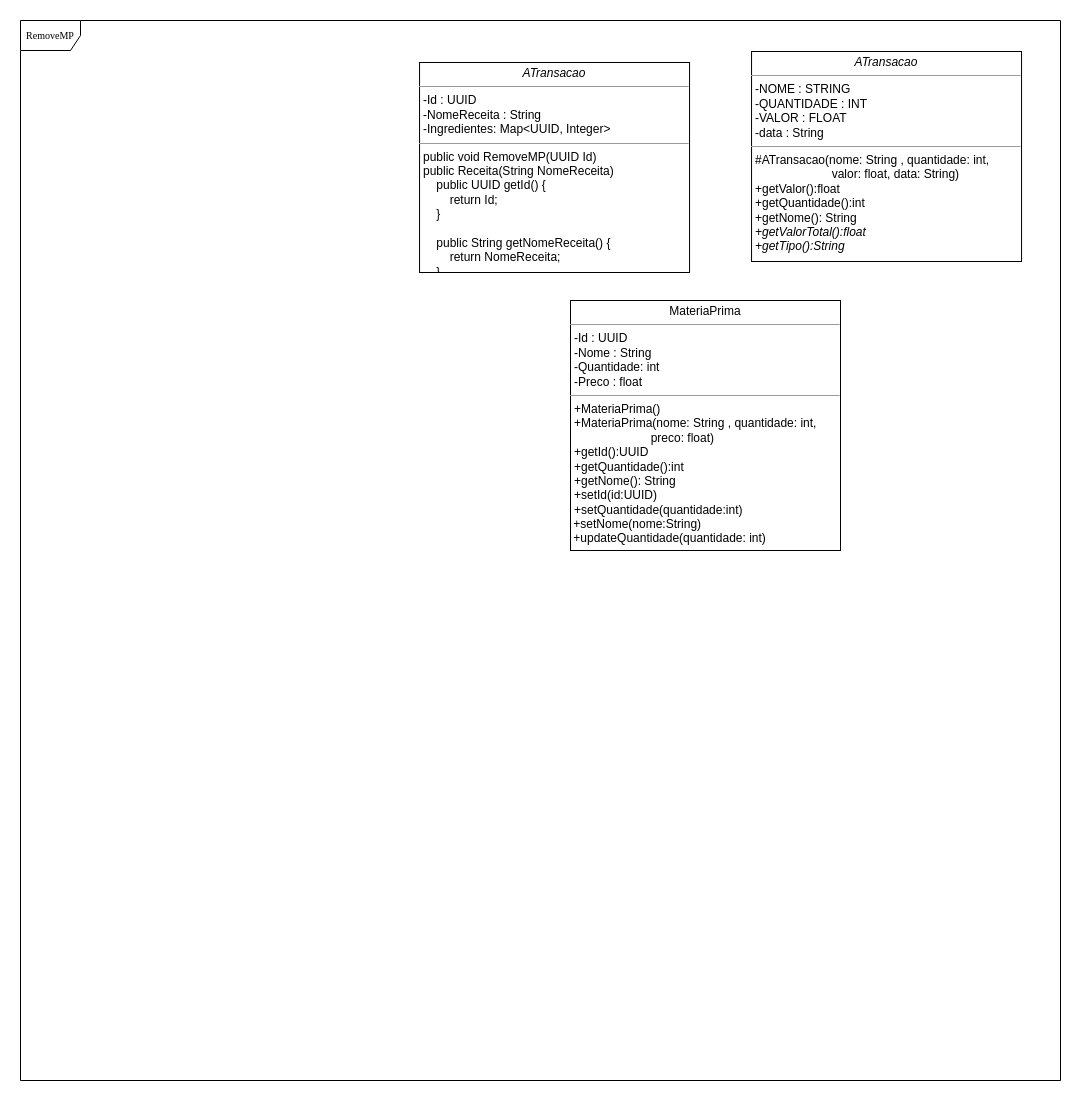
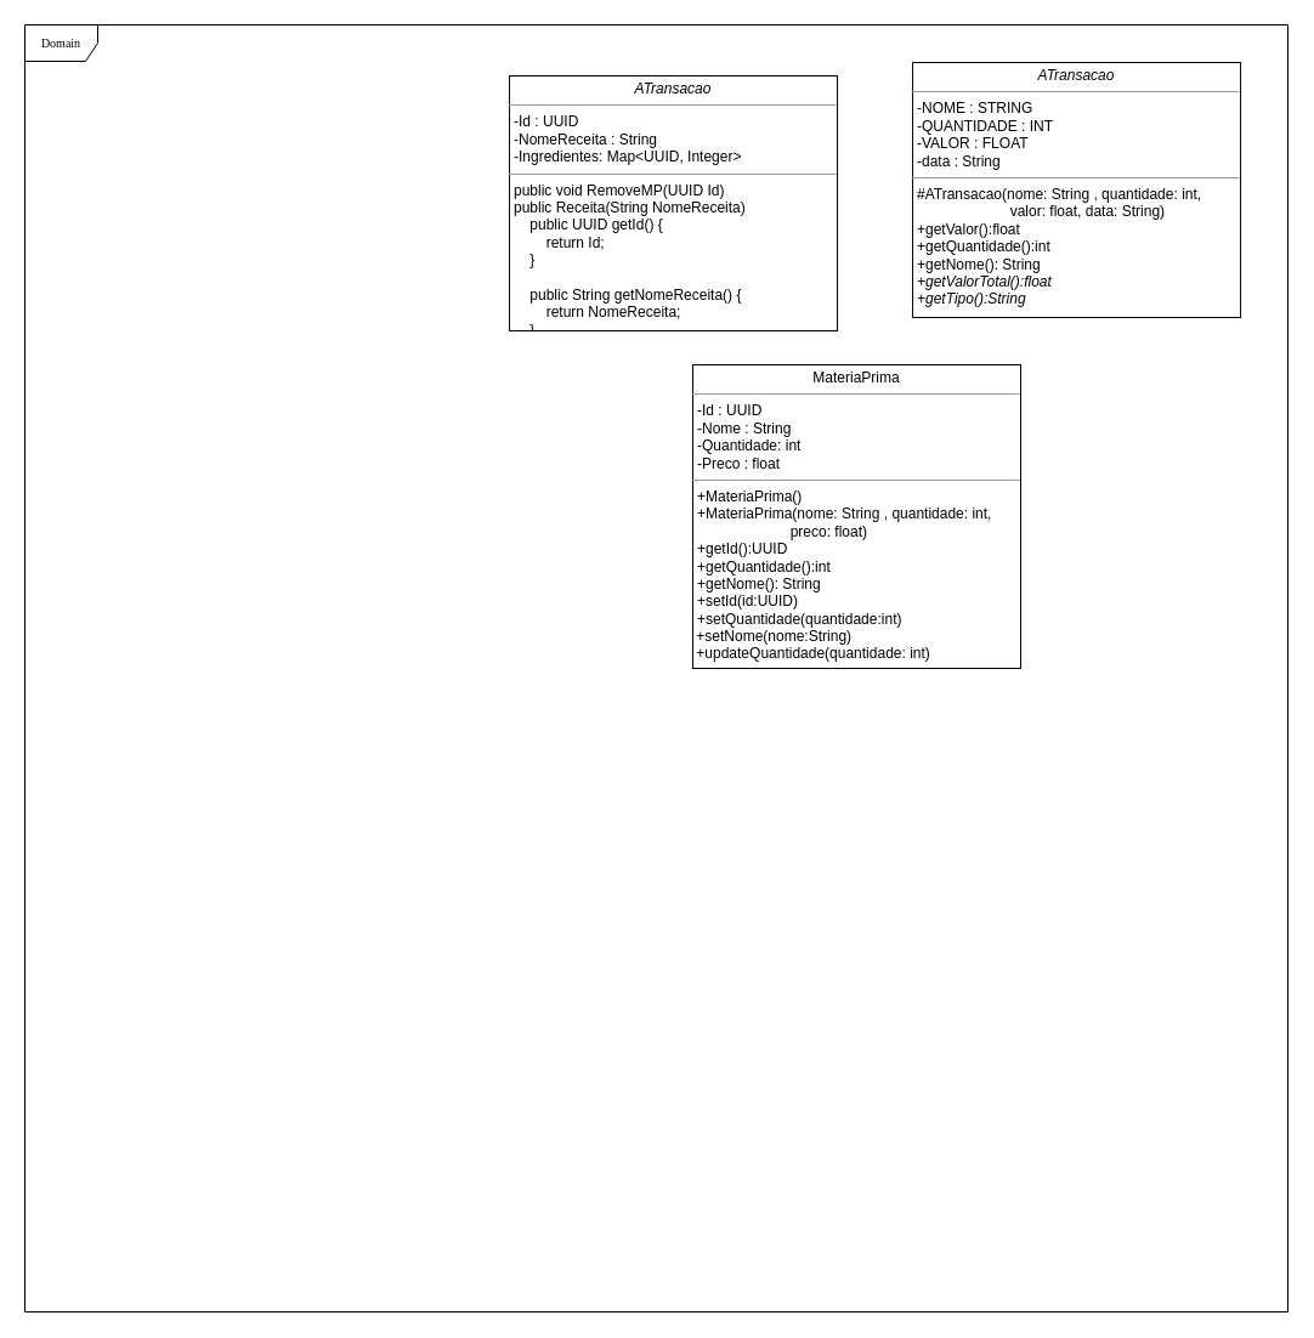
  <mxCell id="0" />
  <mxCell id="1" parent="0" />
- <mxCell id="2" value="RemoveMP" style="shape=umlFrame;whiteSpace=wrap;html=1;rounded=0;shadow=0;comic=0;labelBackgroundColor=none;strokeColor=#000000;strokeWidth=1;fillColor=#ffffff;fontFamily=Verdana;fontSize=10;fontColor=#000000;align=center;" parent="1" vertex="1"><mxGeometry x="20" y="20" width="1040" height="1060" as="geometry" /></mxCell>
+ <mxCell id="2" value="Domain" style="shape=umlFrame;whiteSpace=wrap;html=1;rounded=0;shadow=0;comic=0;labelBackgroundColor=none;strokeColor=#000000;strokeWidth=1;fillColor=#ffffff;fontFamily=Verdana;fontSize=10;fontColor=#000000;align=center;" parent="1" vertex="1"><mxGeometry x="20" y="20" width="1040" height="1060" as="geometry" /></mxCell>
  <mxCell id="3" style="edgeStyle=orthogonalEdgeStyle;rounded=0;html=1;dashed=1;labelBackgroundColor=none;startFill=0;endArrow=open;endFill=0;endSize=10;fontFamily=Verdana;fontSize=10;" parent="1" edge="1"><mxGeometry relative="1" as="geometry"><mxPoint x="710" y="929" as="sourcePoint" /></mxGeometry></mxCell>
  <mxCell id="4" value="&lt;p style=&quot;margin: 0px ; margin-top: 4px ; text-align: center&quot;&gt;&lt;i&gt;ATransacao&lt;/i&gt;&lt;/p&gt;&lt;hr size=&quot;1&quot;&gt;&lt;p style=&quot;margin: 0px ; margin-left: 4px&quot;&gt;-NOME : STRING&lt;br&gt;-QUANTIDADE : INT&lt;br&gt;&lt;/p&gt;&lt;p style=&quot;margin: 0px ; margin-left: 4px&quot;&gt;-VALOR : FLOAT&lt;br&gt;&lt;/p&gt;&lt;p style=&quot;margin: 0px ; margin-left: 4px&quot;&gt;-data : String&lt;/p&gt;&lt;hr size=&quot;1&quot;&gt;&lt;p style=&quot;margin: 0px ; margin-left: 4px&quot;&gt;#ATransacao(nome: String , quantidade: int,&amp;nbsp;&lt;/p&gt;&lt;p style=&quot;margin: 0px ; margin-left: 4px&quot;&gt;&amp;nbsp; &amp;nbsp; &amp;nbsp; &amp;nbsp; &amp;nbsp; &amp;nbsp; &amp;nbsp; &amp;nbsp; &amp;nbsp; &amp;nbsp; &amp;nbsp; &amp;nbsp;valor: float, data: String)&lt;br&gt;&lt;/p&gt;&lt;p style=&quot;margin: 0px ; margin-left: 4px&quot;&gt;+getValor():float&lt;/p&gt;&lt;p style=&quot;margin: 0px ; margin-left: 4px&quot;&gt;+getQuantidade():int&lt;/p&gt;&lt;p style=&quot;margin: 0px ; margin-left: 4px&quot;&gt;+getNome(): String&lt;/p&gt;&lt;p style=&quot;margin: 0px ; margin-left: 4px&quot;&gt;&lt;i&gt;+getValorTotal():float&lt;/i&gt;&lt;/p&gt;&lt;p style=&quot;margin: 0px ; margin-left: 4px&quot;&gt;&lt;i&gt;+getTipo():String&lt;/i&gt;&lt;/p&gt;" style="verticalAlign=top;align=left;overflow=fill;fontSize=12;fontFamily=Helvetica;html=1;rounded=0;shadow=0;comic=0;labelBackgroundColor=none;strokeColor=#000000;strokeWidth=1;fillColor=#ffffff;" parent="1" vertex="1"><mxGeometry x="751.052" y="51" width="270" height="210" as="geometry" /></mxCell>
  <mxCell id="5" value="&lt;p style=&quot;margin: 0px ; margin-top: 4px ; text-align: center&quot;&gt;MateriaPrima&lt;/p&gt;&lt;hr size=&quot;1&quot;&gt;&lt;p style=&quot;margin: 0px ; margin-left: 4px&quot;&gt;-Id : UUID&lt;/p&gt;&lt;p style=&quot;margin: 0px ; margin-left: 4px&quot;&gt;-Nome : String&lt;/p&gt;&lt;p style=&quot;margin: 0px ; margin-left: 4px&quot;&gt;-Quantidade: int&lt;/p&gt;&lt;p style=&quot;margin: 0px ; margin-left: 4px&quot;&gt;-Preco : float&lt;br&gt;&lt;/p&gt;&lt;hr size=&quot;1&quot;&gt;&lt;p style=&quot;margin: 0px ; margin-left: 4px&quot;&gt;+MateriaPrima()&lt;/p&gt;&lt;p style=&quot;margin: 0px ; margin-left: 4px&quot;&gt;+MateriaPrima(nome: String , quantidade: int,&amp;nbsp;&lt;/p&gt;&lt;p style=&quot;margin: 0px ; margin-left: 4px&quot;&gt;&amp;nbsp; &amp;nbsp; &amp;nbsp; &amp;nbsp; &amp;nbsp; &amp;nbsp; &amp;nbsp; &amp;nbsp; &amp;nbsp; &amp;nbsp; &amp;nbsp; &amp;nbsp;preco: float)&lt;br&gt;&lt;/p&gt;&lt;p style=&quot;margin: 0px ; margin-left: 4px&quot;&gt;+getId():UUID&lt;/p&gt;&lt;p style=&quot;margin: 0px ; margin-left: 4px&quot;&gt;+getQuantidade():int&lt;/p&gt;&lt;p style=&quot;margin: 0px ; margin-left: 4px&quot;&gt;+getNome(): String&lt;/p&gt;&lt;p style=&quot;margin: 0px ; margin-left: 4px&quot;&gt;+setId(id:UUID)&lt;/p&gt;&lt;p style=&quot;margin: 0px ; margin-left: 4px&quot;&gt;+setQuantidade(quantidade:int)&lt;/p&gt;&amp;nbsp;+setNome(nome:String)&lt;br&gt;&amp;nbsp;+updateQuantidade(quantidade: int)" style="verticalAlign=top;align=left;overflow=fill;fontSize=12;fontFamily=Helvetica;html=1;rounded=0;shadow=0;comic=0;labelBackgroundColor=none;strokeColor=#000000;strokeWidth=1;fillColor=#ffffff;" parent="1" vertex="1"><mxGeometry x="570" y="300" width="270" height="250" as="geometry" /></mxCell>
  <mxCell id="6" value="&lt;p style=&quot;margin: 0px ; margin-top: 4px ; text-align: center&quot;&gt;&lt;i&gt;ATransacao&lt;/i&gt;&lt;/p&gt;&lt;hr size=&quot;1&quot;&gt;&lt;p style=&quot;margin: 0px 0px 0px 4px&quot;&gt;-Id : UUID&lt;/p&gt;&lt;p style=&quot;margin: 0px 0px 0px 4px&quot;&gt;-NomeReceita : String&amp;nbsp;&lt;/p&gt;&lt;p style=&quot;margin: 0px ; margin-left: 4px&quot;&gt;-Ingredientes:&amp;nbsp;Map&amp;lt;UUID, Integer&amp;gt;&lt;/p&gt;&lt;hr size=&quot;1&quot;&gt;&lt;p style=&quot;margin: 0px ; margin-left: 4px&quot;&gt;public void RemoveMP(UUID Id)&lt;br&gt;&lt;/p&gt;&lt;p style=&quot;margin: 0px ; margin-left: 4px&quot;&gt;public Receita(String NomeReceita)&lt;/p&gt;&lt;p style=&quot;margin: 0px ; margin-left: 4px&quot;&gt;&amp;nbsp; &amp;nbsp; public UUID getId() {&lt;/p&gt;&lt;p style=&quot;margin: 0px ; margin-left: 4px&quot;&gt;&amp;nbsp; &amp;nbsp; &amp;nbsp; &amp;nbsp; return Id;&lt;/p&gt;&lt;p style=&quot;margin: 0px ; margin-left: 4px&quot;&gt;&amp;nbsp; &amp;nbsp; }&lt;/p&gt;&lt;p style=&quot;margin: 0px ; margin-left: 4px&quot;&gt;&lt;br&gt;&lt;/p&gt;&lt;p style=&quot;margin: 0px ; margin-left: 4px&quot;&gt;&amp;nbsp; &amp;nbsp; public String getNomeReceita() {&lt;/p&gt;&lt;p style=&quot;margin: 0px ; margin-left: 4px&quot;&gt;&amp;nbsp; &amp;nbsp; &amp;nbsp; &amp;nbsp; return NomeReceita;&lt;/p&gt;&lt;p style=&quot;margin: 0px ; margin-left: 4px&quot;&gt;&amp;nbsp; &amp;nbsp; }&lt;/p&gt;&lt;p style=&quot;margin: 0px ; margin-left: 4px&quot;&gt;&lt;br&gt;&lt;/p&gt;&lt;p style=&quot;margin: 0px ; margin-left: 4px&quot;&gt;&amp;nbsp; &amp;nbsp; public Map&amp;lt;UUID, Integer&amp;gt; getIngredientes() {&lt;/p&gt;&lt;p style=&quot;margin: 0px ; margin-left: 4px&quot;&gt;&amp;nbsp; &amp;nbsp; &amp;nbsp; &amp;nbsp; return Ingredientes;&lt;/p&gt;&lt;p style=&quot;margin: 0px ; margin-left: 4px&quot;&gt;&amp;nbsp; &amp;nbsp; }&lt;/p&gt;&lt;p style=&quot;margin: 0px ; margin-left: 4px&quot;&gt;&lt;br&gt;&lt;/p&gt;&lt;p style=&quot;margin: 0px ; margin-left: 4px&quot;&gt;&amp;nbsp; &amp;nbsp; public void setIngredientes(Map&amp;lt;UUID, Integer&amp;gt; ingredientes) {&lt;/p&gt;&lt;p style=&quot;margin: 0px ; margin-left: 4px&quot;&gt;&amp;nbsp; &amp;nbsp; &amp;nbsp; &amp;nbsp; Ingredientes = ingredientes;&lt;/p&gt;&lt;p style=&quot;margin: 0px ; margin-left: 4px&quot;&gt;&amp;nbsp; &amp;nbsp; }&lt;/p&gt;&lt;p style=&quot;margin: 0px ; margin-left: 4px&quot;&gt;&lt;br&gt;&lt;/p&gt;&lt;p style=&quot;margin: 0px ; margin-left: 4px&quot;&gt;&amp;nbsp; &amp;nbsp; public void addIngrediente(UUID id, Integer quant)&lt;/p&gt;&lt;p style=&quot;margin: 0px ; margin-left: 4px&quot;&gt;&amp;nbsp; &amp;nbsp; {&lt;/p&gt;&lt;p style=&quot;margin: 0px ; margin-left: 4px&quot;&gt;&amp;nbsp; &amp;nbsp; &amp;nbsp; &amp;nbsp; Ingredientes.put(id, quant);&lt;/p&gt;&lt;p style=&quot;margin: 0px ; margin-left: 4px&quot;&gt;&amp;nbsp; &amp;nbsp; }&lt;/p&gt;&lt;p style=&quot;margin: 0px ; margin-left: 4px&quot;&gt;&lt;br&gt;&lt;/p&gt;&lt;p style=&quot;margin: 0px ; margin-left: 4px&quot;&gt;&amp;nbsp; &amp;nbsp; public void AdicionaMP(UUID Id, int quantidade) {&lt;/p&gt;&lt;p style=&quot;margin: 0px ; margin-left: 4px&quot;&gt;&amp;nbsp; &amp;nbsp; &amp;nbsp; &amp;nbsp; Ingredientes.put(Id, quantidade);&lt;/p&gt;&lt;p style=&quot;margin: 0px ; margin-left: 4px&quot;&gt;&amp;nbsp; &amp;nbsp; }&lt;/p&gt;&lt;p style=&quot;margin: 0px ; margin-left: 4px&quot;&gt;&lt;br&gt;&lt;/p&gt;&lt;p style=&quot;margin: 0px ; margin-left: 4px&quot;&gt;&amp;nbsp; &amp;nbsp; /* Remove uma quantidade específica de matéria prima */&lt;/p&gt;&lt;p style=&quot;margin: 0px ; margin-left: 4px&quot;&gt;&amp;nbsp; &amp;nbsp; public void RemoveMP(UUID Id, int quantidade) {&lt;/p&gt;&lt;p style=&quot;margin: 0px ; margin-left: 4px&quot;&gt;&amp;nbsp; &amp;nbsp; &amp;nbsp; &amp;nbsp; int qtdAtual = Ingredientes.get(Id);&lt;/p&gt;&lt;p style=&quot;margin: 0px ; margin-left: 4px&quot;&gt;&lt;br&gt;&lt;/p&gt;&lt;p style=&quot;margin: 0px ; margin-left: 4px&quot;&gt;&amp;nbsp; &amp;nbsp; &amp;nbsp; &amp;nbsp; /* Verifica se quantidade que deseja ser removida é mais&lt;/p&gt;&lt;p style=&quot;margin: 0px ; margin-left: 4px&quot;&gt;&amp;nbsp; &amp;nbsp; &amp;nbsp; &amp;nbsp; &amp;nbsp;* do que se tem, se sim remove a chave do ingrediente do&lt;/p&gt;&lt;p style=&quot;margin: 0px ; margin-left: 4px&quot;&gt;&amp;nbsp; &amp;nbsp; &amp;nbsp; &amp;nbsp; &amp;nbsp;* HashMap.*/&lt;/p&gt;&lt;p style=&quot;margin: 0px ; margin-left: 4px&quot;&gt;&amp;nbsp; &amp;nbsp; &amp;nbsp; &amp;nbsp; if (qtdAtual - quantidade &amp;lt;= 0)&lt;/p&gt;&lt;p style=&quot;margin: 0px ; margin-left: 4px&quot;&gt;&amp;nbsp; &amp;nbsp; &amp;nbsp; &amp;nbsp; &amp;nbsp; &amp;nbsp; RemoveMP(Id);&lt;/p&gt;&lt;p style=&quot;margin: 0px ; margin-left: 4px&quot;&gt;&amp;nbsp; &amp;nbsp; &amp;nbsp; &amp;nbsp; else&lt;/p&gt;&lt;p style=&quot;margin: 0px ; margin-left: 4px&quot;&gt;&amp;nbsp; &amp;nbsp; &amp;nbsp; &amp;nbsp; &amp;nbsp; &amp;nbsp; Ingredientes.put(Id, qtdAtual - quantidade);&lt;/p&gt;&lt;p style=&quot;margin: 0px ; margin-left: 4px&quot;&gt;&amp;nbsp; &amp;nbsp; }&lt;/p&gt;&lt;div&gt;&lt;br&gt;&lt;/div&gt;&lt;p style=&quot;margin: 0px ; margin-left: 4px&quot;&gt;&lt;br&gt;&lt;/p&gt;" style="verticalAlign=top;align=left;overflow=fill;fontSize=12;fontFamily=Helvetica;html=1;rounded=0;shadow=0;comic=0;labelBackgroundColor=none;strokeColor=#000000;strokeWidth=1;fillColor=#ffffff;" vertex="1" parent="1"><mxGeometry x="419.052" y="62" width="270" height="210" as="geometry" /></mxCell>
